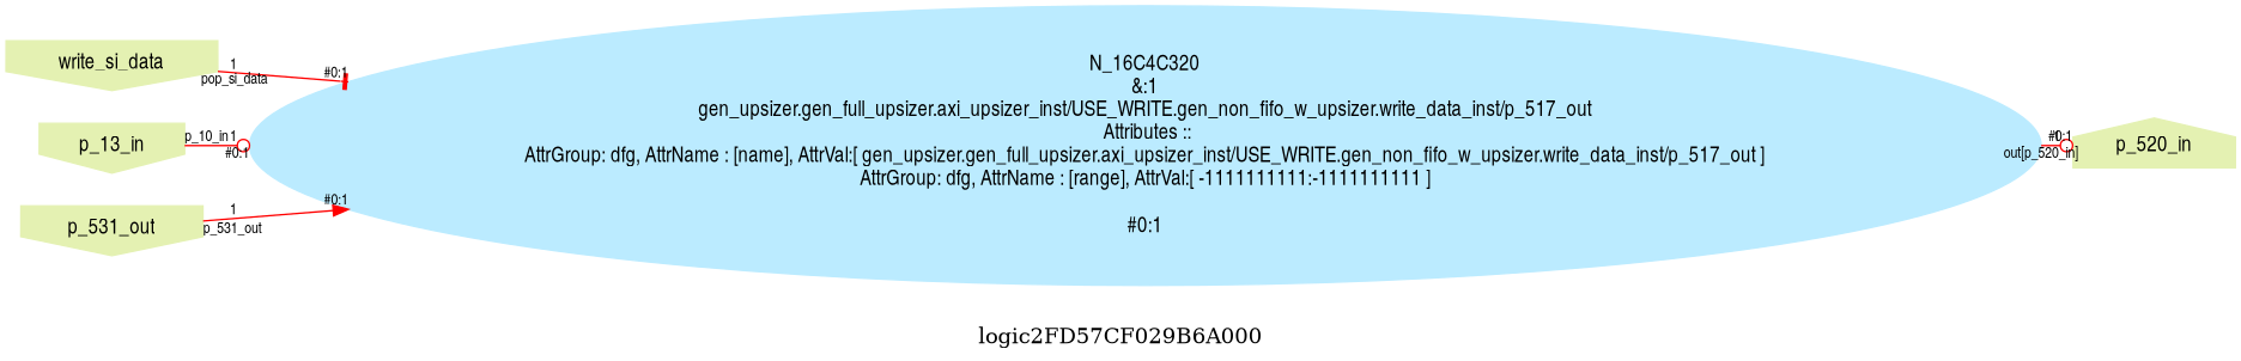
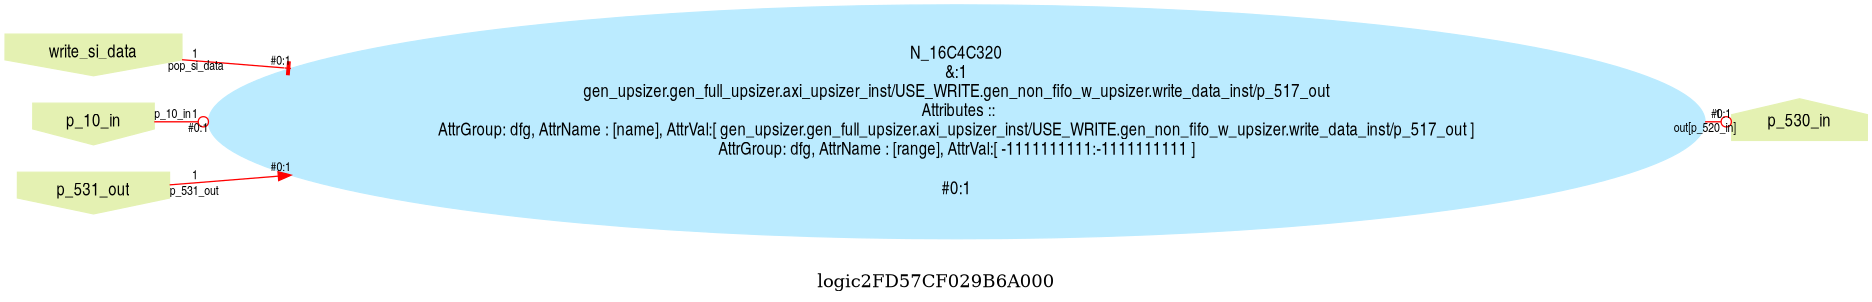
  digraph {
    label=logic2FD57CF029B6A000
    rankdir=LR
    ranksep=0.1
    splines=true
    node [color="#e4f1b2" fontname=helveticanarrow shape=invhouse style=filled]
    edge [arrowhead=odot color="#ff0000" fontname=helveticanarrow fontsize=10 headlabel="#0:1"]
    n1 [label=write_si_data]
-   n2 [label=p_13_in]
+   n2 [label=p_10_in]
    n3 [label=p_531_out]
-   n4 [label=p_520_in shape=house]
+   n4 [label=p_530_in shape=house]
    n5 [color="#bbebff" label="N_16C4C320\n&:1\ngen_upsizer.gen_full_upsizer.axi_upsizer_inst/USE_WRITE.gen_non_fifo_w_upsizer.write_data_inst/p_517_out\n Attributes ::\nAttrGroup: dfg, AttrName : [name], AttrVal:[ gen_upsizer.gen_full_upsizer.axi_upsizer_inst/USE_WRITE.gen_non_fifo_w_upsizer.write_data_inst/p_517_out ]\nAttrGroup: dfg, AttrName : [range], AttrVal:[ -1111111111:-1111111111 ]\n\n#0:1\n" shape=""]
    subgraph sub_1 {
      rank=source
      n1
      n2
      n3
    }
    subgraph sub_2 {
      rank=sink
      n4
    }
    n1 -> n5 [arrowhead=tee label=1 taillabel=pop_si_data]
    n2 -> n5 [label=1 taillabel=p_10_in]
    n3 -> n5 [arrowhead=normal label=1 taillabel=p_531_out]
    n5 -> n4 [label=1 taillabel="out[p_520_in]"]
  }
